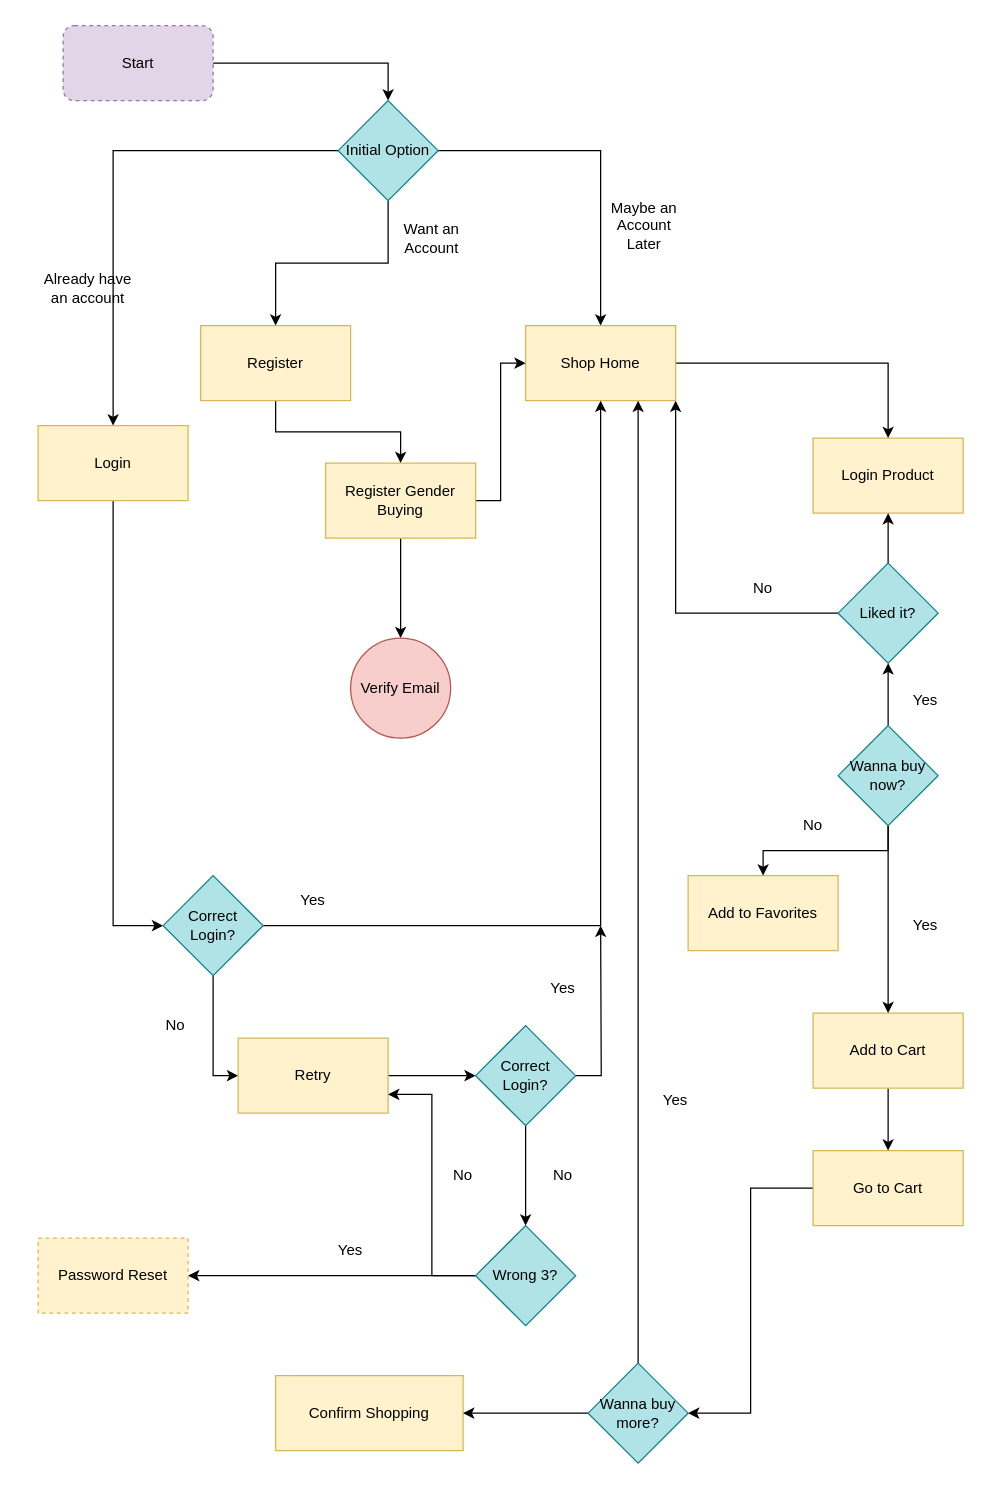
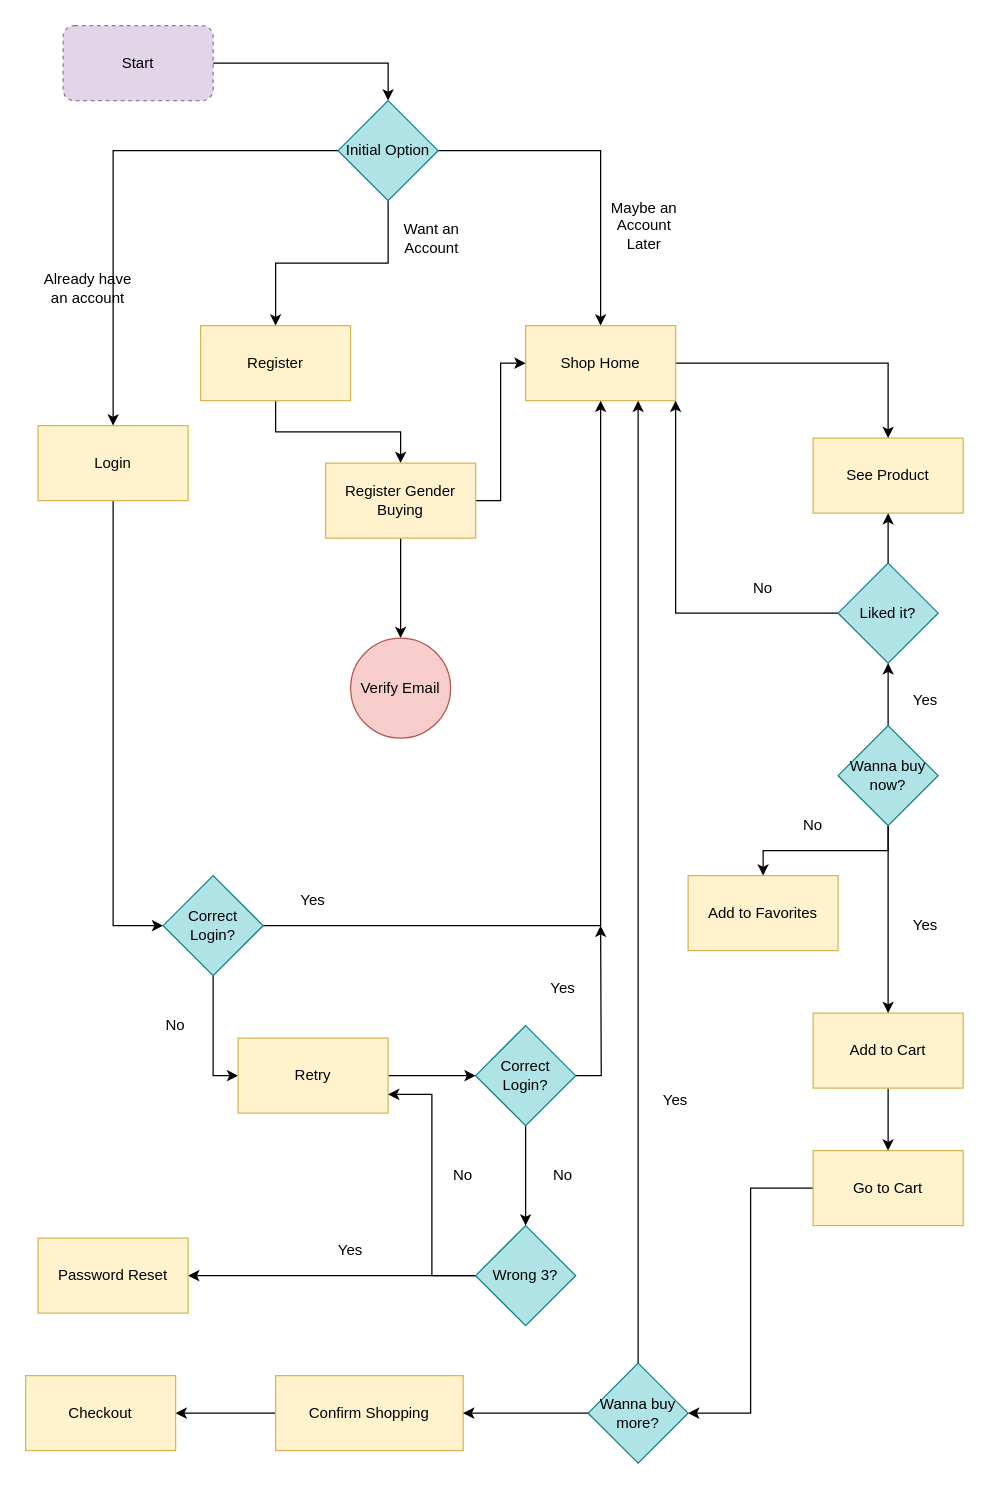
  <mxCell id="0" />
  <mxCell id="1" parent="0" />
  <mxCell id="2" style="edgeStyle=orthogonalEdgeStyle;rounded=0;orthogonalLoop=1;jettySize=auto;html=1;entryX=0.5;entryY=0;entryDx=0;entryDy=0;" edge="1" parent="1" source="3" target="33"><mxGeometry relative="1" as="geometry" /></mxCell>
  <mxCell id="3" value="Start" style="rounded=1;whiteSpace=wrap;html=1;labelBackgroundColor=none;fillColor=#e1d5e7;strokeColor=#9673a6;dashed=1;" vertex="1" parent="1"><mxGeometry x="50" y="20" width="120" height="60" as="geometry" /></mxCell>
  <mxCell id="4" style="edgeStyle=orthogonalEdgeStyle;rounded=0;orthogonalLoop=1;jettySize=auto;html=1;entryX=0;entryY=0.5;entryDx=0;entryDy=0;" edge="1" parent="1" source="5" target="20"><mxGeometry relative="1" as="geometry" /></mxCell>
  <mxCell id="5" value="Login" style="rounded=0;whiteSpace=wrap;html=1;fillColor=#fff2cc;strokeColor=#d6b656;" vertex="1" parent="1"><mxGeometry x="30" y="340" width="120" height="60" as="geometry" /></mxCell>
  <mxCell id="6" style="edgeStyle=orthogonalEdgeStyle;rounded=0;orthogonalLoop=1;jettySize=auto;html=1;entryX=0.5;entryY=0;entryDx=0;entryDy=0;" edge="1" parent="1" source="7" target="56"><mxGeometry relative="1" as="geometry" /></mxCell>
  <mxCell id="7" value="Register" style="rounded=0;whiteSpace=wrap;html=1;fillColor=#fff2cc;strokeColor=#d6b656;" vertex="1" parent="1"><mxGeometry x="160" y="260" width="120" height="60" as="geometry" /></mxCell>
  <mxCell id="8" style="edgeStyle=orthogonalEdgeStyle;rounded=0;orthogonalLoop=1;jettySize=auto;html=1;entryX=1;entryY=0.5;entryDx=0;entryDy=0;" edge="1" parent="1" source="9" target="51"><mxGeometry relative="1" as="geometry" /></mxCell>
  <mxCell id="9" value="Go to Cart" style="rounded=0;whiteSpace=wrap;html=1;fillColor=#fff2cc;strokeColor=#d6b656;" vertex="1" parent="1"><mxGeometry x="650" y="920" width="120" height="60" as="geometry" /></mxCell>
+ <mxCell id="10" style="edgeStyle=orthogonalEdgeStyle;rounded=0;orthogonalLoop=1;jettySize=auto;html=1;entryX=1;entryY=0.5;entryDx=0;entryDy=0;" edge="1" parent="1" source="11" target="12"><mxGeometry relative="1" as="geometry" /></mxCell>
  <mxCell id="11" value="Confirm Shopping" style="rounded=0;whiteSpace=wrap;html=1;fillColor=#fff2cc;strokeColor=#d6b656;" vertex="1" parent="1"><mxGeometry x="220" y="1100" width="150" height="60" as="geometry" /></mxCell>
- <mxCell id="13" value="Login Product" style="rounded=0;whiteSpace=wrap;html=1;fillColor=#fff2cc;strokeColor=#d6b656;" vertex="1" parent="1"><mxGeometry x="650" y="350" width="120" height="60" as="geometry" /></mxCell>
+ <mxCell id="12" value="Checkout" style="rounded=0;whiteSpace=wrap;html=1;fillColor=#fff2cc;strokeColor=#d6b656;" vertex="1" parent="1"><mxGeometry x="20" y="1100" width="120" height="60" as="geometry" /></mxCell>
+ <mxCell id="13" value="See Product" style="rounded=0;whiteSpace=wrap;html=1;fillColor=#fff2cc;strokeColor=#d6b656;" vertex="1" parent="1"><mxGeometry x="650" y="350" width="120" height="60" as="geometry" /></mxCell>
  <mxCell id="14" style="edgeStyle=orthogonalEdgeStyle;rounded=0;orthogonalLoop=1;jettySize=auto;html=1;exitX=0.5;exitY=1;exitDx=0;exitDy=0;entryX=0.5;entryY=0;entryDx=0;entryDy=0;" edge="1" parent="1" source="15" target="9"><mxGeometry relative="1" as="geometry" /></mxCell>
  <mxCell id="15" value="Add to Cart" style="rounded=0;whiteSpace=wrap;html=1;fillColor=#fff2cc;strokeColor=#d6b656;" vertex="1" parent="1"><mxGeometry x="650" y="810" width="120" height="60" as="geometry" /></mxCell>
  <mxCell id="16" style="edgeStyle=orthogonalEdgeStyle;rounded=0;orthogonalLoop=1;jettySize=auto;html=1;entryX=0.5;entryY=0;entryDx=0;entryDy=0;" edge="1" parent="1" source="17" target="13"><mxGeometry relative="1" as="geometry" /></mxCell>
  <mxCell id="17" value="Shop Home" style="rounded=0;whiteSpace=wrap;html=1;fillColor=#fff2cc;strokeColor=#d6b656;" vertex="1" parent="1"><mxGeometry x="420" y="260" width="120" height="60" as="geometry" /></mxCell>
  <mxCell id="18" style="edgeStyle=orthogonalEdgeStyle;rounded=0;orthogonalLoop=1;jettySize=auto;html=1;entryX=0;entryY=0.5;entryDx=0;entryDy=0;" edge="1" parent="1" source="20" target="22"><mxGeometry relative="1" as="geometry" /></mxCell>
  <mxCell id="19" style="edgeStyle=orthogonalEdgeStyle;rounded=0;orthogonalLoop=1;jettySize=auto;html=1;entryX=0.5;entryY=1;entryDx=0;entryDy=0;" edge="1" parent="1" source="20" target="17"><mxGeometry relative="1" as="geometry" /></mxCell>
  <mxCell id="20" value="Correct Login?" style="rhombus;whiteSpace=wrap;html=1;fillColor=#b0e3e6;strokeColor=#0e8088;" vertex="1" parent="1"><mxGeometry x="130" y="700" width="80" height="80" as="geometry" /></mxCell>
  <mxCell id="21" style="edgeStyle=orthogonalEdgeStyle;rounded=0;orthogonalLoop=1;jettySize=auto;html=1;exitX=1;exitY=0.5;exitDx=0;exitDy=0;entryX=0;entryY=0.5;entryDx=0;entryDy=0;" edge="1" parent="1" source="22" target="60"><mxGeometry relative="1" as="geometry" /></mxCell>
  <mxCell id="22" value="Retry" style="rounded=0;whiteSpace=wrap;html=1;fillColor=#fff2cc;strokeColor=#d6b656;" vertex="1" parent="1"><mxGeometry x="190" y="830" width="120" height="60" as="geometry" /></mxCell>
  <mxCell id="23" style="edgeStyle=orthogonalEdgeStyle;rounded=0;orthogonalLoop=1;jettySize=auto;html=1;entryX=1;entryY=0.5;entryDx=0;entryDy=0;" edge="1" parent="1" source="25" target="26"><mxGeometry relative="1" as="geometry" /></mxCell>
  <mxCell id="24" style="edgeStyle=orthogonalEdgeStyle;rounded=0;orthogonalLoop=1;jettySize=auto;html=1;entryX=1;entryY=0.75;entryDx=0;entryDy=0;" edge="1" parent="1" source="25" target="22"><mxGeometry relative="1" as="geometry" /></mxCell>
  <mxCell id="25" value="Wrong 3?" style="rhombus;whiteSpace=wrap;html=1;fillColor=#b0e3e6;strokeColor=#0e8088;" vertex="1" parent="1"><mxGeometry x="380" y="980" width="80" height="80" as="geometry" /></mxCell>
- <mxCell id="26" value="Password Reset" style="rounded=0;whiteSpace=wrap;html=1;fillColor=#fff2cc;strokeColor=#d6b656;dashed=1;" vertex="1" parent="1"><mxGeometry x="30" y="990" width="120" height="60" as="geometry" /></mxCell>
+ <mxCell id="26" value="Password Reset" style="rounded=0;whiteSpace=wrap;html=1;fillColor=#fff2cc;strokeColor=#d6b656;" vertex="1" parent="1"><mxGeometry x="30" y="990" width="120" height="60" as="geometry" /></mxCell>
  <mxCell id="27" style="edgeStyle=orthogonalEdgeStyle;rounded=0;orthogonalLoop=1;jettySize=auto;html=1;entryX=0.5;entryY=1;entryDx=0;entryDy=0;" edge="1" parent="1" source="29" target="13"><mxGeometry relative="1" as="geometry" /></mxCell>
  <mxCell id="28" style="edgeStyle=orthogonalEdgeStyle;rounded=0;orthogonalLoop=1;jettySize=auto;html=1;entryX=1;entryY=1;entryDx=0;entryDy=0;" edge="1" parent="1" source="29" target="17"><mxGeometry relative="1" as="geometry" /></mxCell>
  <mxCell id="29" value="Liked it?" style="rhombus;whiteSpace=wrap;html=1;fillColor=#b0e3e6;strokeColor=#0e8088;" vertex="1" parent="1"><mxGeometry x="670" y="450" width="80" height="80" as="geometry" /></mxCell>
  <mxCell id="30" style="edgeStyle=orthogonalEdgeStyle;rounded=0;orthogonalLoop=1;jettySize=auto;html=1;entryX=0.5;entryY=0;entryDx=0;entryDy=0;" edge="1" parent="1" source="33" target="17"><mxGeometry relative="1" as="geometry" /></mxCell>
  <mxCell id="31" style="edgeStyle=orthogonalEdgeStyle;rounded=0;orthogonalLoop=1;jettySize=auto;html=1;entryX=0.5;entryY=0;entryDx=0;entryDy=0;" edge="1" parent="1" source="33" target="7"><mxGeometry relative="1" as="geometry" /></mxCell>
  <mxCell id="32" style="edgeStyle=orthogonalEdgeStyle;rounded=0;orthogonalLoop=1;jettySize=auto;html=1;entryX=0.5;entryY=0;entryDx=0;entryDy=0;" edge="1" parent="1" source="33" target="5"><mxGeometry relative="1" as="geometry" /></mxCell>
  <mxCell id="33" value="Initial Option" style="rhombus;whiteSpace=wrap;html=1;fillColor=#b0e3e6;strokeColor=#0e8088;" vertex="1" parent="1"><mxGeometry x="270" y="80" width="80" height="80" as="geometry" /></mxCell>
  <mxCell id="34" value="Want an Account" style="text;html=1;strokeColor=none;fillColor=none;align=center;verticalAlign=middle;whiteSpace=wrap;rounded=0;" vertex="1" parent="1"><mxGeometry x="300" y="180" width="90" height="20" as="geometry" /></mxCell>
  <mxCell id="35" value="Maybe an Account Later" style="text;html=1;strokeColor=none;fillColor=none;align=center;verticalAlign=middle;whiteSpace=wrap;rounded=0;" vertex="1" parent="1"><mxGeometry x="480" y="170" width="70" height="20" as="geometry" /></mxCell>
  <mxCell id="36" value="Already have an account" style="text;html=1;strokeColor=none;fillColor=none;align=center;verticalAlign=middle;whiteSpace=wrap;rounded=0;" vertex="1" parent="1"><mxGeometry x="30" y="220" width="80" height="20" as="geometry" /></mxCell>
  <mxCell id="37" value="Yes" style="text;html=1;strokeColor=none;fillColor=none;align=center;verticalAlign=middle;whiteSpace=wrap;rounded=0;" vertex="1" parent="1"><mxGeometry x="260" y="990" width="40" height="20" as="geometry" /></mxCell>
  <mxCell id="38" value="No" style="text;html=1;strokeColor=none;fillColor=none;align=center;verticalAlign=middle;whiteSpace=wrap;rounded=0;" vertex="1" parent="1"><mxGeometry x="120" y="810" width="40" height="20" as="geometry" /></mxCell>
  <mxCell id="39" value="Yes" style="text;html=1;strokeColor=none;fillColor=none;align=center;verticalAlign=middle;whiteSpace=wrap;rounded=0;" vertex="1" parent="1"><mxGeometry x="230" y="710" width="40" height="20" as="geometry" /></mxCell>
  <mxCell id="40" value="Yes" style="text;html=1;strokeColor=none;fillColor=none;align=center;verticalAlign=middle;whiteSpace=wrap;rounded=0;" vertex="1" parent="1"><mxGeometry x="720" y="550" width="40" height="20" as="geometry" /></mxCell>
  <mxCell id="41" value="No" style="text;html=1;strokeColor=none;fillColor=none;align=center;verticalAlign=middle;whiteSpace=wrap;rounded=0;" vertex="1" parent="1"><mxGeometry x="590" y="460" width="40" height="20" as="geometry" /></mxCell>
  <mxCell id="42" value="Add to Favorites" style="rounded=0;whiteSpace=wrap;html=1;fillColor=#fff2cc;strokeColor=#d6b656;" vertex="1" parent="1"><mxGeometry x="550" y="700" width="120" height="60" as="geometry" /></mxCell>
  <mxCell id="43" style="edgeStyle=orthogonalEdgeStyle;rounded=0;orthogonalLoop=1;jettySize=auto;html=1;entryX=0.5;entryY=1;entryDx=0;entryDy=0;" edge="1" parent="1" source="46" target="29"><mxGeometry relative="1" as="geometry" /></mxCell>
  <mxCell id="44" style="edgeStyle=orthogonalEdgeStyle;rounded=0;orthogonalLoop=1;jettySize=auto;html=1;entryX=0.5;entryY=0;entryDx=0;entryDy=0;" edge="1" parent="1" source="46" target="42"><mxGeometry relative="1" as="geometry" /></mxCell>
  <mxCell id="45" style="edgeStyle=orthogonalEdgeStyle;rounded=0;orthogonalLoop=1;jettySize=auto;html=1;exitX=0.5;exitY=1;exitDx=0;exitDy=0;entryX=0.5;entryY=0;entryDx=0;entryDy=0;" edge="1" parent="1" source="46" target="15"><mxGeometry relative="1" as="geometry" /></mxCell>
  <mxCell id="46" value="Wanna buy now?" style="rhombus;whiteSpace=wrap;html=1;fillColor=#b0e3e6;strokeColor=#0e8088;" vertex="1" parent="1"><mxGeometry x="670" y="580" width="80" height="80" as="geometry" /></mxCell>
  <mxCell id="47" value="No" style="text;html=1;strokeColor=none;fillColor=none;align=center;verticalAlign=middle;whiteSpace=wrap;rounded=0;" vertex="1" parent="1"><mxGeometry x="630" y="650" width="40" height="20" as="geometry" /></mxCell>
  <mxCell id="48" value="Yes" style="text;html=1;strokeColor=none;fillColor=none;align=center;verticalAlign=middle;whiteSpace=wrap;rounded=0;" vertex="1" parent="1"><mxGeometry x="720" y="730" width="40" height="20" as="geometry" /></mxCell>
  <mxCell id="49" style="edgeStyle=orthogonalEdgeStyle;rounded=0;orthogonalLoop=1;jettySize=auto;html=1;entryX=0.75;entryY=1;entryDx=0;entryDy=0;" edge="1" parent="1" source="51" target="17"><mxGeometry relative="1" as="geometry" /></mxCell>
  <mxCell id="50" style="edgeStyle=orthogonalEdgeStyle;rounded=0;orthogonalLoop=1;jettySize=auto;html=1;entryX=1;entryY=0.5;entryDx=0;entryDy=0;" edge="1" parent="1" source="51" target="11"><mxGeometry relative="1" as="geometry" /></mxCell>
  <mxCell id="51" value="Wanna buy more?" style="rhombus;whiteSpace=wrap;html=1;fillColor=#b0e3e6;strokeColor=#0e8088;" vertex="1" parent="1"><mxGeometry x="470" y="1090" width="80" height="80" as="geometry" /></mxCell>
  <mxCell id="52" value="Yes" style="text;html=1;strokeColor=none;fillColor=none;align=center;verticalAlign=middle;whiteSpace=wrap;rounded=0;" vertex="1" parent="1"><mxGeometry x="520" y="870" width="40" height="20" as="geometry" /></mxCell>
  <mxCell id="53" value="No" style="text;html=1;strokeColor=none;fillColor=none;align=center;verticalAlign=middle;whiteSpace=wrap;rounded=0;" vertex="1" parent="1"><mxGeometry x="430" y="930" width="40" height="20" as="geometry" /></mxCell>
  <mxCell id="54" style="edgeStyle=orthogonalEdgeStyle;rounded=0;orthogonalLoop=1;jettySize=auto;html=1;entryX=0.5;entryY=0;entryDx=0;entryDy=0;" edge="1" parent="1" source="56" target="57"><mxGeometry relative="1" as="geometry" /></mxCell>
  <mxCell id="55" style="edgeStyle=orthogonalEdgeStyle;rounded=0;orthogonalLoop=1;jettySize=auto;html=1;entryX=0;entryY=0.5;entryDx=0;entryDy=0;" edge="1" parent="1" source="56" target="17"><mxGeometry relative="1" as="geometry" /></mxCell>
  <mxCell id="56" value="Register Gender Buying" style="rounded=0;whiteSpace=wrap;html=1;fillColor=#fff2cc;strokeColor=#d6b656;" vertex="1" parent="1"><mxGeometry x="260" y="370" width="120" height="60" as="geometry" /></mxCell>
  <mxCell id="57" value="Verify Email" style="ellipse;whiteSpace=wrap;html=1;aspect=fixed;fillColor=#f8cecc;strokeColor=#b85450;" vertex="1" parent="1"><mxGeometry x="280" y="510" width="80" height="80" as="geometry" /></mxCell>
  <mxCell id="58" style="edgeStyle=orthogonalEdgeStyle;rounded=0;orthogonalLoop=1;jettySize=auto;html=1;entryX=0.5;entryY=0;entryDx=0;entryDy=0;" edge="1" parent="1" source="60" target="25"><mxGeometry relative="1" as="geometry" /></mxCell>
  <mxCell id="59" style="edgeStyle=orthogonalEdgeStyle;rounded=0;orthogonalLoop=1;jettySize=auto;html=1;" edge="1" parent="1" source="60"><mxGeometry relative="1" as="geometry"><mxPoint x="480" y="740" as="targetPoint" /></mxGeometry></mxCell>
  <mxCell id="60" value="Correct Login?" style="rhombus;whiteSpace=wrap;html=1;fillColor=#b0e3e6;strokeColor=#0e8088;" vertex="1" parent="1"><mxGeometry x="380" y="820" width="80" height="80" as="geometry" /></mxCell>
  <mxCell id="61" value="Yes" style="text;html=1;strokeColor=none;fillColor=none;align=center;verticalAlign=middle;whiteSpace=wrap;rounded=0;" vertex="1" parent="1"><mxGeometry x="430" y="780" width="40" height="20" as="geometry" /></mxCell>
  <mxCell id="62" value="No" style="text;html=1;strokeColor=none;fillColor=none;align=center;verticalAlign=middle;whiteSpace=wrap;rounded=0;" vertex="1" parent="1"><mxGeometry x="350" y="930" width="40" height="20" as="geometry" /></mxCell>
